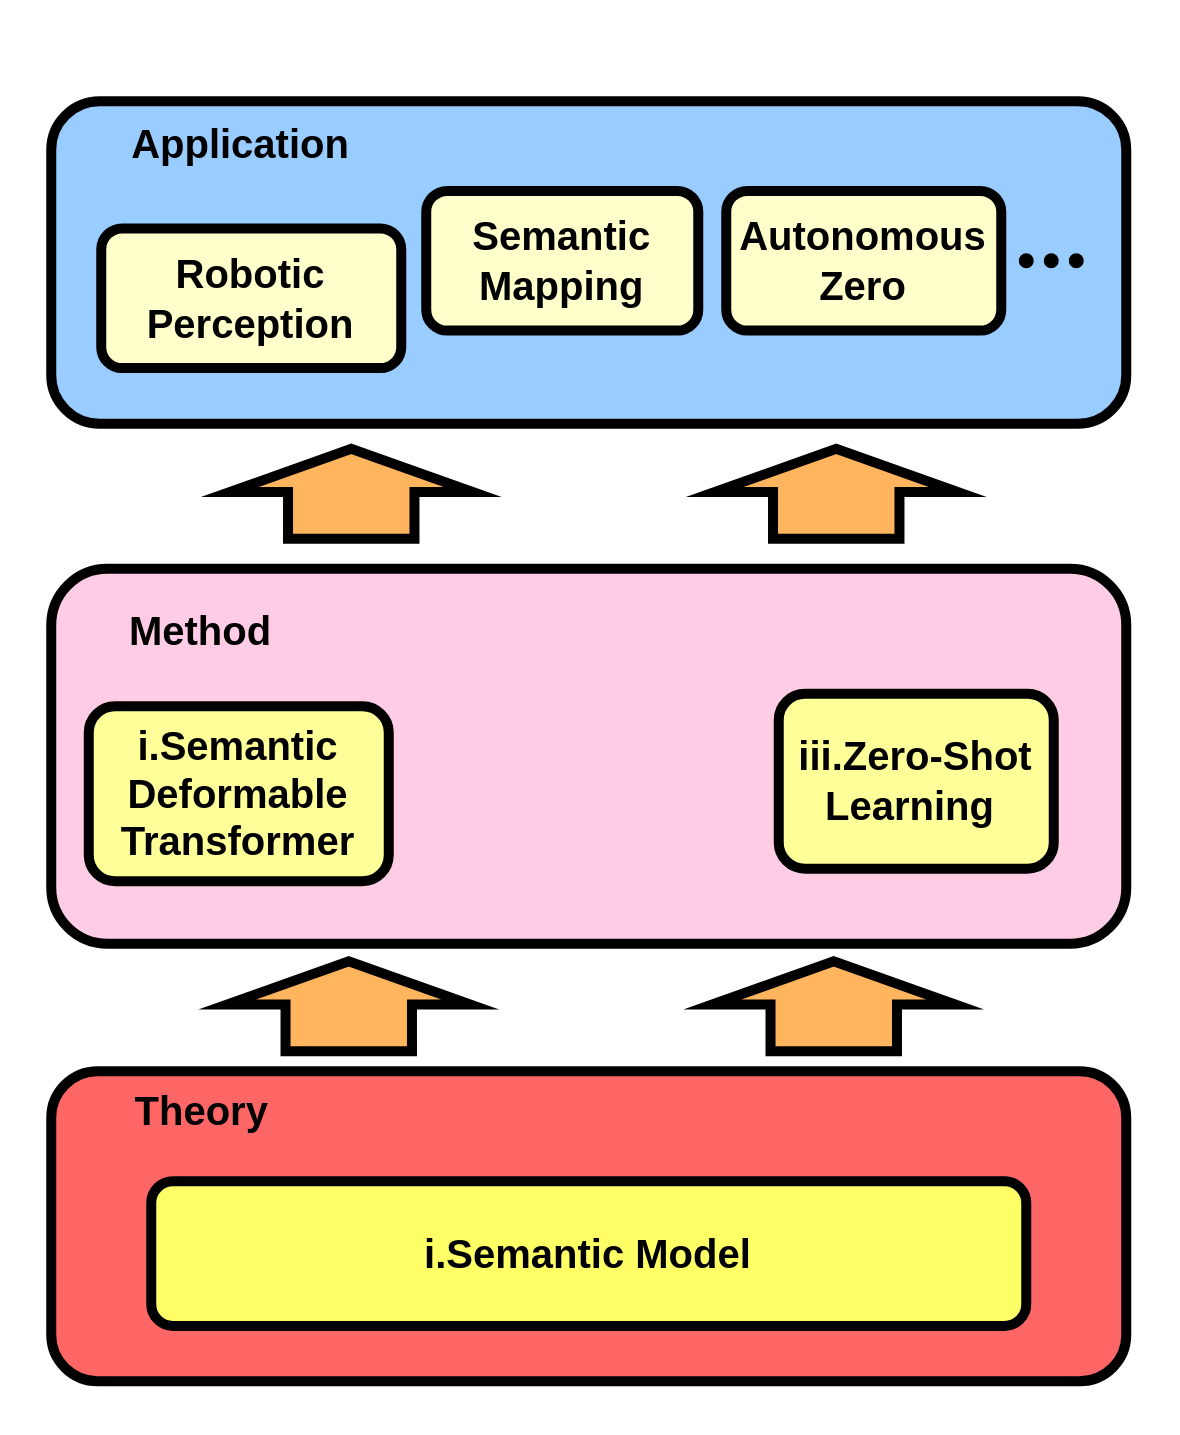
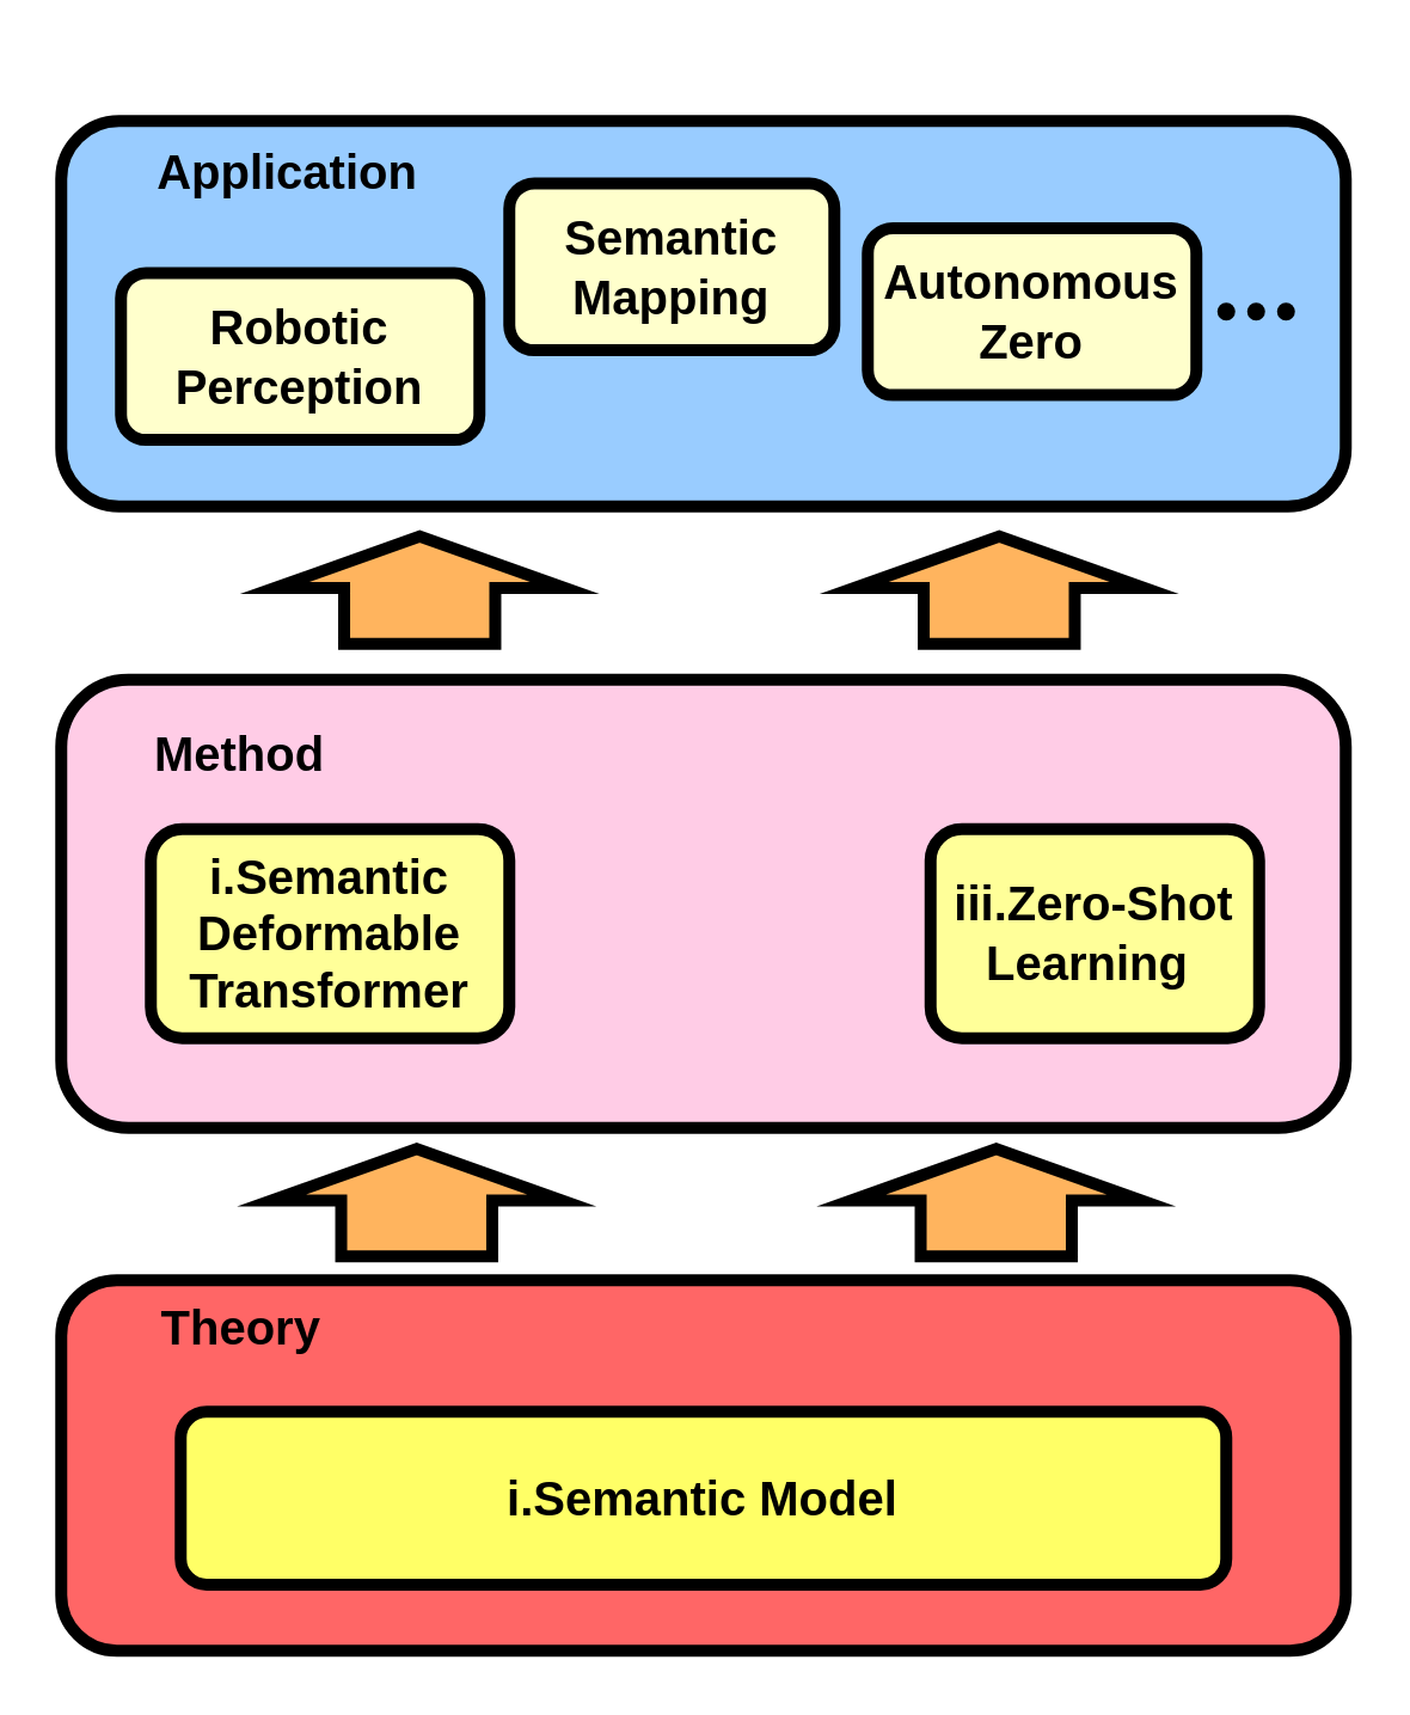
  <mxCell id="0" />
  <mxCell id="1" parent="0" />
  <mxCell id="2" value="" style="group" vertex="1" connectable="0" parent="1"><mxGeometry x="20" y="428" width="430" height="124" as="geometry" /></mxCell>
  <mxCell id="3" value="" style="rounded=1;whiteSpace=wrap;html=1;strokeWidth=4;fillColor=#FF6666;strokeColor=#000000;fillStyle=auto;gradientColor=none;" vertex="1" parent="2"><mxGeometry width="430.0" height="124" as="geometry" /></mxCell>
  <mxCell id="4" value="&lt;b&gt;&lt;font style=&quot;font-size: 16px;&quot;&gt;i.Semantic Model&lt;/font&gt;&lt;/b&gt;" style="rounded=1;whiteSpace=wrap;html=1;strokeWidth=4;fillColor=#FFFF66;strokeColor=#000000;" vertex="1" parent="2"><mxGeometry x="40" y="43.997" width="350" height="57.867" as="geometry" /></mxCell>
  <mxCell id="5" value="Theory" style="text;html=1;strokeColor=none;fillColor=none;align=center;verticalAlign=middle;whiteSpace=wrap;rounded=0;fontStyle=1;fontSize=16;" vertex="1" parent="2"><mxGeometry x="30.001" y="3.307" width="61.429" height="24.8" as="geometry" /></mxCell>
  <mxCell id="6" value="" style="group;fillColor=default;" vertex="1" connectable="0" parent="1"><mxGeometry x="20" y="20" width="430" height="157" as="geometry" /></mxCell>
  <mxCell id="7" value="" style="rounded=1;whiteSpace=wrap;html=1;strokeWidth=4;fillColor=#99CCFF;strokeColor=#000000;" vertex="1" parent="6"><mxGeometry y="20" width="430" height="128.97" as="geometry" /></mxCell>
  <mxCell id="8" value="&lt;b style=&quot;border-color: var(--border-color); font-size: 16px;&quot;&gt;Robotic Perception&lt;/b&gt;" style="rounded=1;whiteSpace=wrap;html=1;strokeWidth=4;fillColor=#FFFFCC;" vertex="1" parent="6"><mxGeometry x="20" y="70.87" width="120" height="55.86" as="geometry" /></mxCell>
  <mxCell id="9" value="&lt;b&gt;&lt;font style=&quot;font-size: 16px;&quot;&gt;Autonomous Zero&lt;/font&gt;&lt;/b&gt;" style="rounded=1;whiteSpace=wrap;html=1;strokeWidth=4;fillColor=#FFFFCC;" vertex="1" parent="6"><mxGeometry x="270" y="55.87" width="110" height="55.86" as="geometry" /></mxCell>
  <mxCell id="10" value="Application" style="text;html=1;strokeColor=none;fillColor=none;align=center;verticalAlign=middle;whiteSpace=wrap;rounded=0;fontStyle=1;fontSize=16;" vertex="1" parent="6"><mxGeometry x="45.6" y="23.315" width="60" height="27.931" as="geometry" /></mxCell>
  <mxCell id="11" value="" style="shape=waypoint;sketch=0;fillStyle=solid;size=6;pointerEvents=1;points=[];fillColor=none;resizable=0;rotatable=0;perimeter=centerPerimeter;snapToPoint=1;" vertex="1" parent="6"><mxGeometry x="380.0" y="73.799" width="20" height="20" as="geometry" /></mxCell>
  <mxCell id="12" value="" style="shape=waypoint;sketch=0;fillStyle=solid;size=6;pointerEvents=1;points=[];fillColor=none;resizable=0;rotatable=0;perimeter=centerPerimeter;snapToPoint=1;" vertex="1" parent="6"><mxGeometry x="390.002" y="73.799" width="20" height="20" as="geometry" /></mxCell>
  <mxCell id="13" value="" style="shape=waypoint;sketch=0;fillStyle=solid;size=6;pointerEvents=1;points=[];fillColor=none;resizable=0;rotatable=0;perimeter=centerPerimeter;snapToPoint=1;" vertex="1" parent="6"><mxGeometry x="400.004" y="73.799" width="20" height="20" as="geometry" /></mxCell>
- <mxCell id="14" value="&lt;span style=&quot;font-size: 16px;&quot;&gt;&lt;b&gt;Semantic Mapping&lt;br&gt;&lt;/b&gt;&lt;/span&gt;" style="rounded=1;whiteSpace=wrap;html=1;strokeWidth=4;fillColor=#FFFFCC;" vertex="1" parent="6"><mxGeometry x="150" y="55.87" width="108.81" height="55.86" as="geometry" /></mxCell>
+ <mxCell id="14" value="&lt;span style=&quot;font-size: 16px;&quot;&gt;&lt;b&gt;Semantic Mapping&lt;br&gt;&lt;/b&gt;&lt;/span&gt;" style="rounded=1;whiteSpace=wrap;html=1;strokeWidth=4;fillColor=#FFFFCC;" vertex="1" parent="6"><mxGeometry x="150" y="40.87" width="108.81" height="55.86" as="geometry" /></mxCell>
  <mxCell id="15" value="" style="shape=flexArrow;endArrow=classic;html=1;rounded=0;width=47.586;endSize=4.448;strokeWidth=4;endWidth=42.663;fillColor=#FFB45E;" edge="1" parent="1"><mxGeometry width="50" height="50" relative="1" as="geometry"><mxPoint x="334" y="217" as="sourcePoint" /><mxPoint x="334" y="177" as="targetPoint" /><Array as="points" /></mxGeometry></mxCell>
  <mxCell id="16" value="" style="shape=flexArrow;endArrow=classic;html=1;rounded=0;width=47.586;endSize=4.448;strokeWidth=4;endWidth=42.663;fillColor=#FFB45E;" edge="1" parent="1"><mxGeometry width="50" height="50" relative="1" as="geometry"><mxPoint x="140" y="217" as="sourcePoint" /><mxPoint x="140" y="177" as="targetPoint" /><Array as="points" /></mxGeometry></mxCell>
  <mxCell id="17" value="" style="rounded=1;whiteSpace=wrap;html=1;strokeWidth=4;fillColor=#FFCCE6;strokeColor=#000000;" vertex="1" parent="1"><mxGeometry x="20" y="227" width="430" height="150" as="geometry" /></mxCell>
  <mxCell id="18" value="Method" style="text;html=1;strokeColor=none;fillColor=none;align=center;verticalAlign=middle;whiteSpace=wrap;rounded=0;fontStyle=1;fontSize=16;" vertex="1" parent="1"><mxGeometry x="50" y="237" width="60" height="30" as="geometry" /></mxCell>
  <mxCell id="19" value="" style="shape=flexArrow;endArrow=classic;html=1;rounded=0;width=47.586;endSize=4.448;strokeWidth=4;endWidth=42.663;fillColor=#FFB45E;" edge="1" parent="1"><mxGeometry width="50" height="50" relative="1" as="geometry"><mxPoint x="333" y="422" as="sourcePoint" /><mxPoint x="333" y="382" as="targetPoint" /><Array as="points" /></mxGeometry></mxCell>
  <mxCell id="20" value="" style="shape=flexArrow;endArrow=classic;html=1;rounded=0;width=47.586;endSize=4.448;strokeWidth=4;endWidth=42.663;fillColor=#FFB45E;" edge="1" parent="1"><mxGeometry width="50" height="50" relative="1" as="geometry"><mxPoint x="139" y="422" as="sourcePoint" /><mxPoint x="139" y="382" as="targetPoint" /><Array as="points" /></mxGeometry></mxCell>
- <mxCell id="21" value="&lt;b style=&quot;border-color: var(--border-color); font-size: 16px;&quot;&gt;i.Semantic&lt;br style=&quot;border-color: var(--border-color);&quot;&gt;Deformable&lt;br style=&quot;border-color: var(--border-color);&quot;&gt;Transformer&lt;/b&gt;" style="rounded=1;whiteSpace=wrap;html=1;strokeWidth=4;fillColor=#FFFF99;" vertex="1" parent="1"><mxGeometry x="35" y="282" width="120" height="70" as="geometry" /></mxCell>
+ <mxCell id="21" value="&lt;b style=&quot;border-color: var(--border-color); font-size: 16px;&quot;&gt;i.Semantic&lt;br style=&quot;border-color: var(--border-color);&quot;&gt;Deformable&lt;br style=&quot;border-color: var(--border-color);&quot;&gt;Transformer&lt;/b&gt;" style="rounded=1;whiteSpace=wrap;html=1;strokeWidth=4;fillColor=#FFFF99;" vertex="1" parent="1"><mxGeometry x="50" y="277" width="120" height="70" as="geometry" /></mxCell>
  <mxCell id="22" value="&lt;b style=&quot;border-color: var(--border-color); font-size: 16px;&quot;&gt;iii.Zero-Shot&lt;br style=&quot;border-color: var(--border-color);&quot;&gt;Learning&amp;nbsp;&lt;/b&gt;&lt;span style=&quot;font-size: 16px;&quot;&gt;&lt;b&gt;&lt;br&gt;&lt;/b&gt;&lt;/span&gt;" style="rounded=1;whiteSpace=wrap;html=1;strokeWidth=4;fillColor=#FFFF99;" vertex="1" parent="1"><mxGeometry x="311" y="277" width="110" height="70" as="geometry" /></mxCell>
